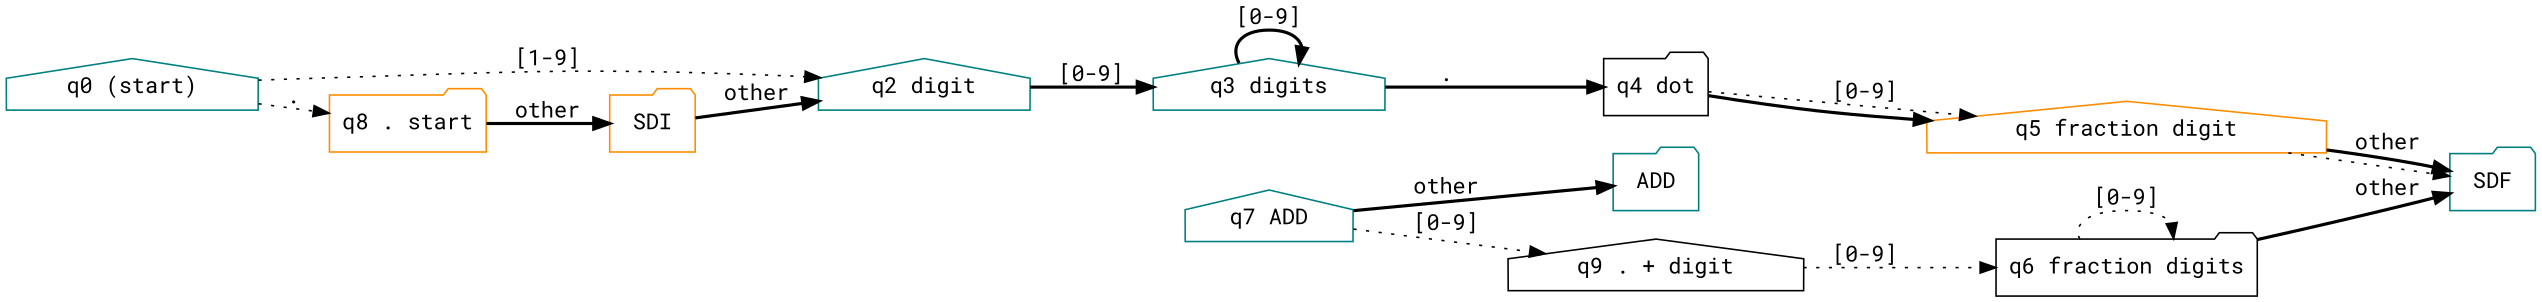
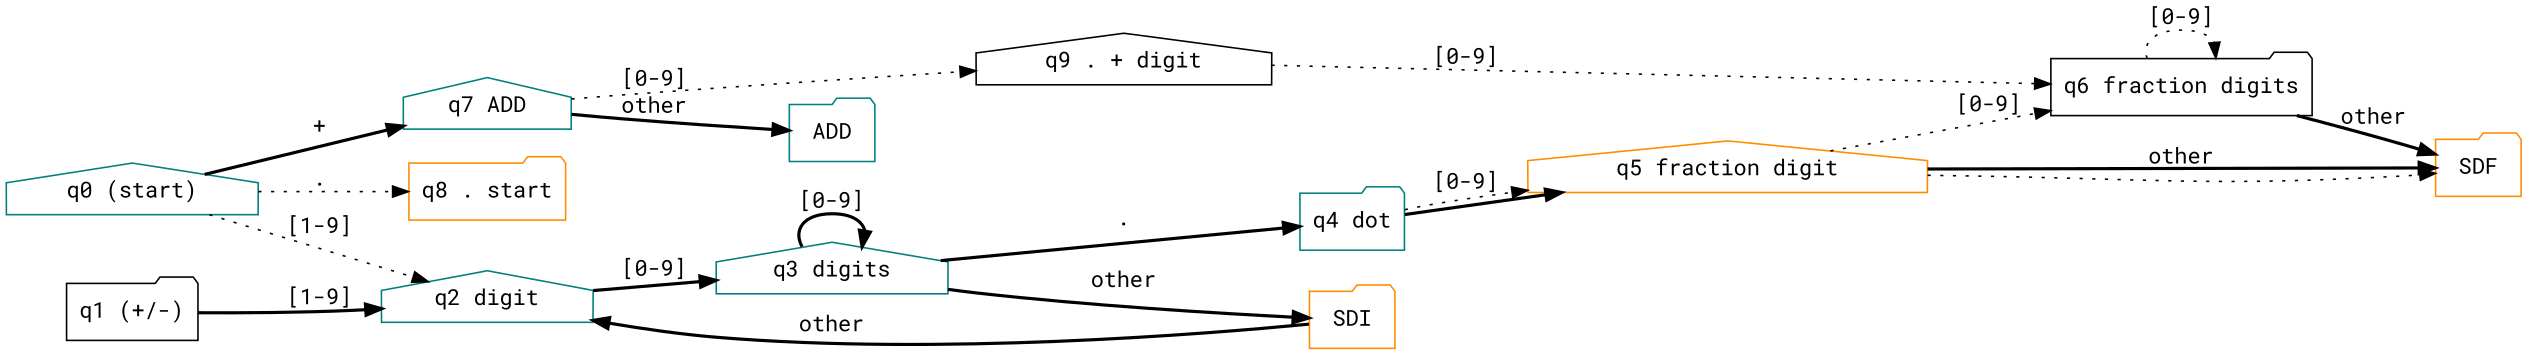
  digraph {
    fontname="Roboto Mono"
    rankdir=LR
    node [color=teal fontname="Roboto Mono" shape=folder]
    edge [fontname="Roboto Mono" style=bold]
    n1 [label="q0 (start)" shape=house]
    n2 [label="q2 digit" shape=house]
    n3 [label="q7 ADD" shape=house]
    n4 [color=darkorange label="q8 . start"]
+   n5 [color=black label="q1 (+/-)"]
    n6 [label="q3 digits" shape=house]
    n7 [label=ADD]
    n8 [color=black label="q9 . + digit" shape=house]
    n9 [color=darkorange label=SDI]
-   n10 [color=black label="q4 dot"]
+   n10 [label="q4 dot"]
    n11 [color=darkorange label="q5 fraction digit" shape=house]
    n12 [color=black label="q6 fraction digits"]
-   n13 [label=SDF]
+   n13 [color=darkorange label=SDF]
    n1 -> n2 [label="[1-9]" style=dotted]
+   n1 -> n3 [label="+"]
    n1 -> n4 [label="." style=dotted]
    n2 -> n6 [label="[0-9]"]
    n3 -> n7 [label=other]
    n3 -> n8 [label="[0-9]" style=dotted]
+   n5 -> n2 [label="[1-9]"]
    n6 -> n6 [label="[0-9]"]
-   n4 -> n9 [label=other]
+   n6 -> n9 [label=other]
    n6 -> n10 [label="."]
    n8 -> n12 [label="[0-9]" style=dotted]
    n9 -> n2 [label=other]
    n10 -> n11 [label="[0-9]" style=dotted]
    n10 -> n11
+   n11 -> n12 [label="[0-9]" style=dotted]
    n11 -> n13 [label=other]
    n11 -> n13 [style=dotted]
    n12 -> n12 [label="[0-9]" style=dotted]
    n12 -> n13 [label=other]
  }
